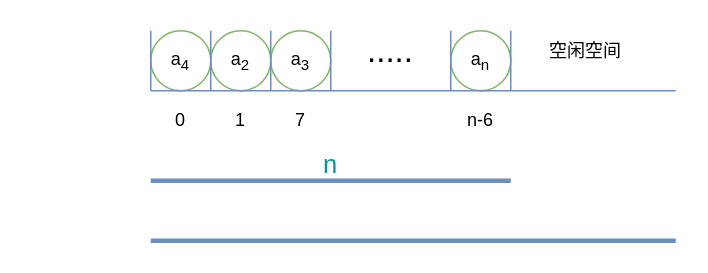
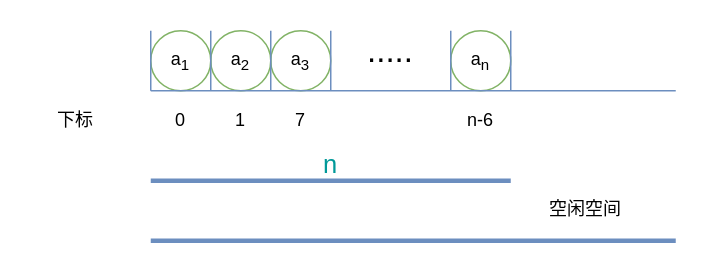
  <mxCell id="0" />
  <mxCell id="1" parent="0" />
- <mxCell id="2" value="a&lt;sub&gt;4&lt;/sub&gt;" style="ellipse;whiteSpace=wrap;html=1;aspect=fixed;fillColor=none;strokeColor=#82b366;" vertex="1" parent="1"><mxGeometry x="100" y="20" width="40" height="40" as="geometry" /></mxCell>
+ <mxCell id="2" value="a&lt;sub&gt;1&lt;/sub&gt;" style="ellipse;whiteSpace=wrap;html=1;aspect=fixed;fillColor=none;strokeColor=#82b366;" vertex="1" parent="1"><mxGeometry x="100" y="20" width="40" height="40" as="geometry" /></mxCell>
  <mxCell id="3" value="a&lt;sub&gt;2&lt;/sub&gt;" style="ellipse;whiteSpace=wrap;html=1;aspect=fixed;fillColor=none;strokeColor=#82b366;" vertex="1" parent="1"><mxGeometry x="140" y="20" width="40" height="40" as="geometry" /></mxCell>
  <mxCell id="4" value="a&lt;sub&gt;3&lt;/sub&gt;" style="ellipse;whiteSpace=wrap;html=1;aspect=fixed;fillColor=none;strokeColor=#82b366;" vertex="1" parent="1"><mxGeometry x="180" y="20" width="40" height="40" as="geometry" /></mxCell>
  <mxCell id="5" value="a&lt;sub&gt;n&lt;/sub&gt;" style="ellipse;whiteSpace=wrap;html=1;aspect=fixed;fillColor=none;strokeColor=#82b366;" vertex="1" parent="1"><mxGeometry x="300" y="20" width="40" height="40" as="geometry" /></mxCell>
  <mxCell id="6" value="....." style="text;html=1;strokeColor=none;fillColor=none;align=center;verticalAlign=middle;whiteSpace=wrap;rounded=0;fontSize=22;" vertex="1" parent="1"><mxGeometry x="240" y="24" width="40" height="20" as="geometry" /></mxCell>
  <mxCell id="7" value="" style="endArrow=none;html=1;fontSize=22;fillColor=#dae8fc;strokeColor=#6c8ebf;" edge="1" parent="1"><mxGeometry width="50" height="50" relative="1" as="geometry"><mxPoint x="100" y="60" as="sourcePoint" /><mxPoint x="450" y="60" as="targetPoint" /></mxGeometry></mxCell>
  <mxCell id="8" value="" style="endArrow=none;html=1;fontSize=22;fillColor=#dae8fc;strokeColor=#6c8ebf;" edge="1" parent="1"><mxGeometry width="50" height="50" relative="1" as="geometry"><mxPoint x="100" y="20" as="sourcePoint" /><mxPoint x="100" y="60" as="targetPoint" /></mxGeometry></mxCell>
  <mxCell id="9" value="" style="endArrow=none;html=1;fontSize=22;fillColor=#dae8fc;strokeColor=#6c8ebf;" edge="1" parent="1"><mxGeometry width="50" height="50" relative="1" as="geometry"><mxPoint x="140" y="20" as="sourcePoint" /><mxPoint x="140" y="60" as="targetPoint" /></mxGeometry></mxCell>
  <mxCell id="10" value="" style="endArrow=none;html=1;fontSize=22;fillColor=#dae8fc;strokeColor=#6c8ebf;" edge="1" parent="1"><mxGeometry width="50" height="50" relative="1" as="geometry"><mxPoint x="180" y="20" as="sourcePoint" /><mxPoint x="180" y="60" as="targetPoint" /></mxGeometry></mxCell>
  <mxCell id="11" value="" style="endArrow=none;html=1;fontSize=22;fillColor=#dae8fc;strokeColor=#6c8ebf;" edge="1" parent="1"><mxGeometry width="50" height="50" relative="1" as="geometry"><mxPoint x="220" y="20" as="sourcePoint" /><mxPoint x="220" y="60" as="targetPoint" /></mxGeometry></mxCell>
  <mxCell id="12" value="" style="endArrow=none;html=1;fontSize=22;fillColor=#dae8fc;strokeColor=#6c8ebf;" edge="1" parent="1"><mxGeometry width="50" height="50" relative="1" as="geometry"><mxPoint x="300" y="20" as="sourcePoint" /><mxPoint x="300" y="60" as="targetPoint" /></mxGeometry></mxCell>
  <mxCell id="13" value="" style="endArrow=none;html=1;fontSize=22;fillColor=#dae8fc;strokeColor=#6c8ebf;" edge="1" parent="1"><mxGeometry width="50" height="50" relative="1" as="geometry"><mxPoint x="340" y="20" as="sourcePoint" /><mxPoint x="340" y="60" as="targetPoint" /></mxGeometry></mxCell>
- <mxCell id="14" value="空闲空间" style="text;html=1;strokeColor=none;fillColor=none;align=center;verticalAlign=middle;whiteSpace=wrap;rounded=0;fontSize=12;" vertex="1" parent="1"><mxGeometry x="360" y="24" width="60" height="20" as="geometry" /></mxCell>
+ <mxCell id="14" value="空闲空间" style="text;html=1;strokeColor=none;fillColor=none;align=center;verticalAlign=middle;whiteSpace=wrap;rounded=0;fontSize=12;" vertex="1" parent="1"><mxGeometry x="360" y="129" width="60" height="20" as="geometry" /></mxCell>
+ <mxCell id="15" value="下标" style="text;html=1;strokeColor=none;fillColor=none;align=center;verticalAlign=middle;whiteSpace=wrap;rounded=0;fontSize=12;" vertex="1" parent="1"><mxGeometry x="20" y="70" width="60" height="20" as="geometry" /></mxCell>
  <mxCell id="16" value="0" style="text;html=1;strokeColor=none;fillColor=none;align=center;verticalAlign=middle;whiteSpace=wrap;rounded=0;fontSize=12;" vertex="1" parent="1"><mxGeometry x="100" y="70" width="40" height="20" as="geometry" /></mxCell>
  <mxCell id="17" value="1" style="text;html=1;strokeColor=none;fillColor=none;align=center;verticalAlign=middle;whiteSpace=wrap;rounded=0;fontSize=12;" vertex="1" parent="1"><mxGeometry x="140" y="70" width="40" height="20" as="geometry" /></mxCell>
  <mxCell id="18" value="7" style="text;html=1;strokeColor=none;fillColor=none;align=center;verticalAlign=middle;whiteSpace=wrap;rounded=0;fontSize=12;" vertex="1" parent="1"><mxGeometry x="180" y="70" width="40" height="20" as="geometry" /></mxCell>
  <mxCell id="19" value="n-6" style="text;html=1;strokeColor=none;fillColor=none;align=center;verticalAlign=middle;whiteSpace=wrap;rounded=0;fontSize=12;" vertex="1" parent="1"><mxGeometry x="300" y="70" width="40" height="20" as="geometry" /></mxCell>
  <mxCell id="20" value="" style="endArrow=none;html=1;fontSize=22;fillColor=#dae8fc;strokeColor=#6c8ebf;strokeWidth=3;" edge="1" parent="1"><mxGeometry width="50" height="50" relative="1" as="geometry"><mxPoint x="100" y="120" as="sourcePoint" /><mxPoint x="340" y="120" as="targetPoint" /></mxGeometry></mxCell>
  <mxCell id="21" value="n" style="text;html=1;align=center;verticalAlign=middle;whiteSpace=wrap;rounded=0;fontSize=17;fontColor=#009999;" vertex="1" parent="1"><mxGeometry x="190" y="100" width="60" height="20" as="geometry" /></mxCell>
  <mxCell id="22" value="" style="endArrow=none;html=1;fontSize=22;fillColor=#dae8fc;strokeColor=#6c8ebf;strokeWidth=3;" edge="1" parent="1"><mxGeometry width="50" height="50" relative="1" as="geometry"><mxPoint x="100" y="160" as="sourcePoint" /><mxPoint x="450" y="160" as="targetPoint" /></mxGeometry></mxCell>
